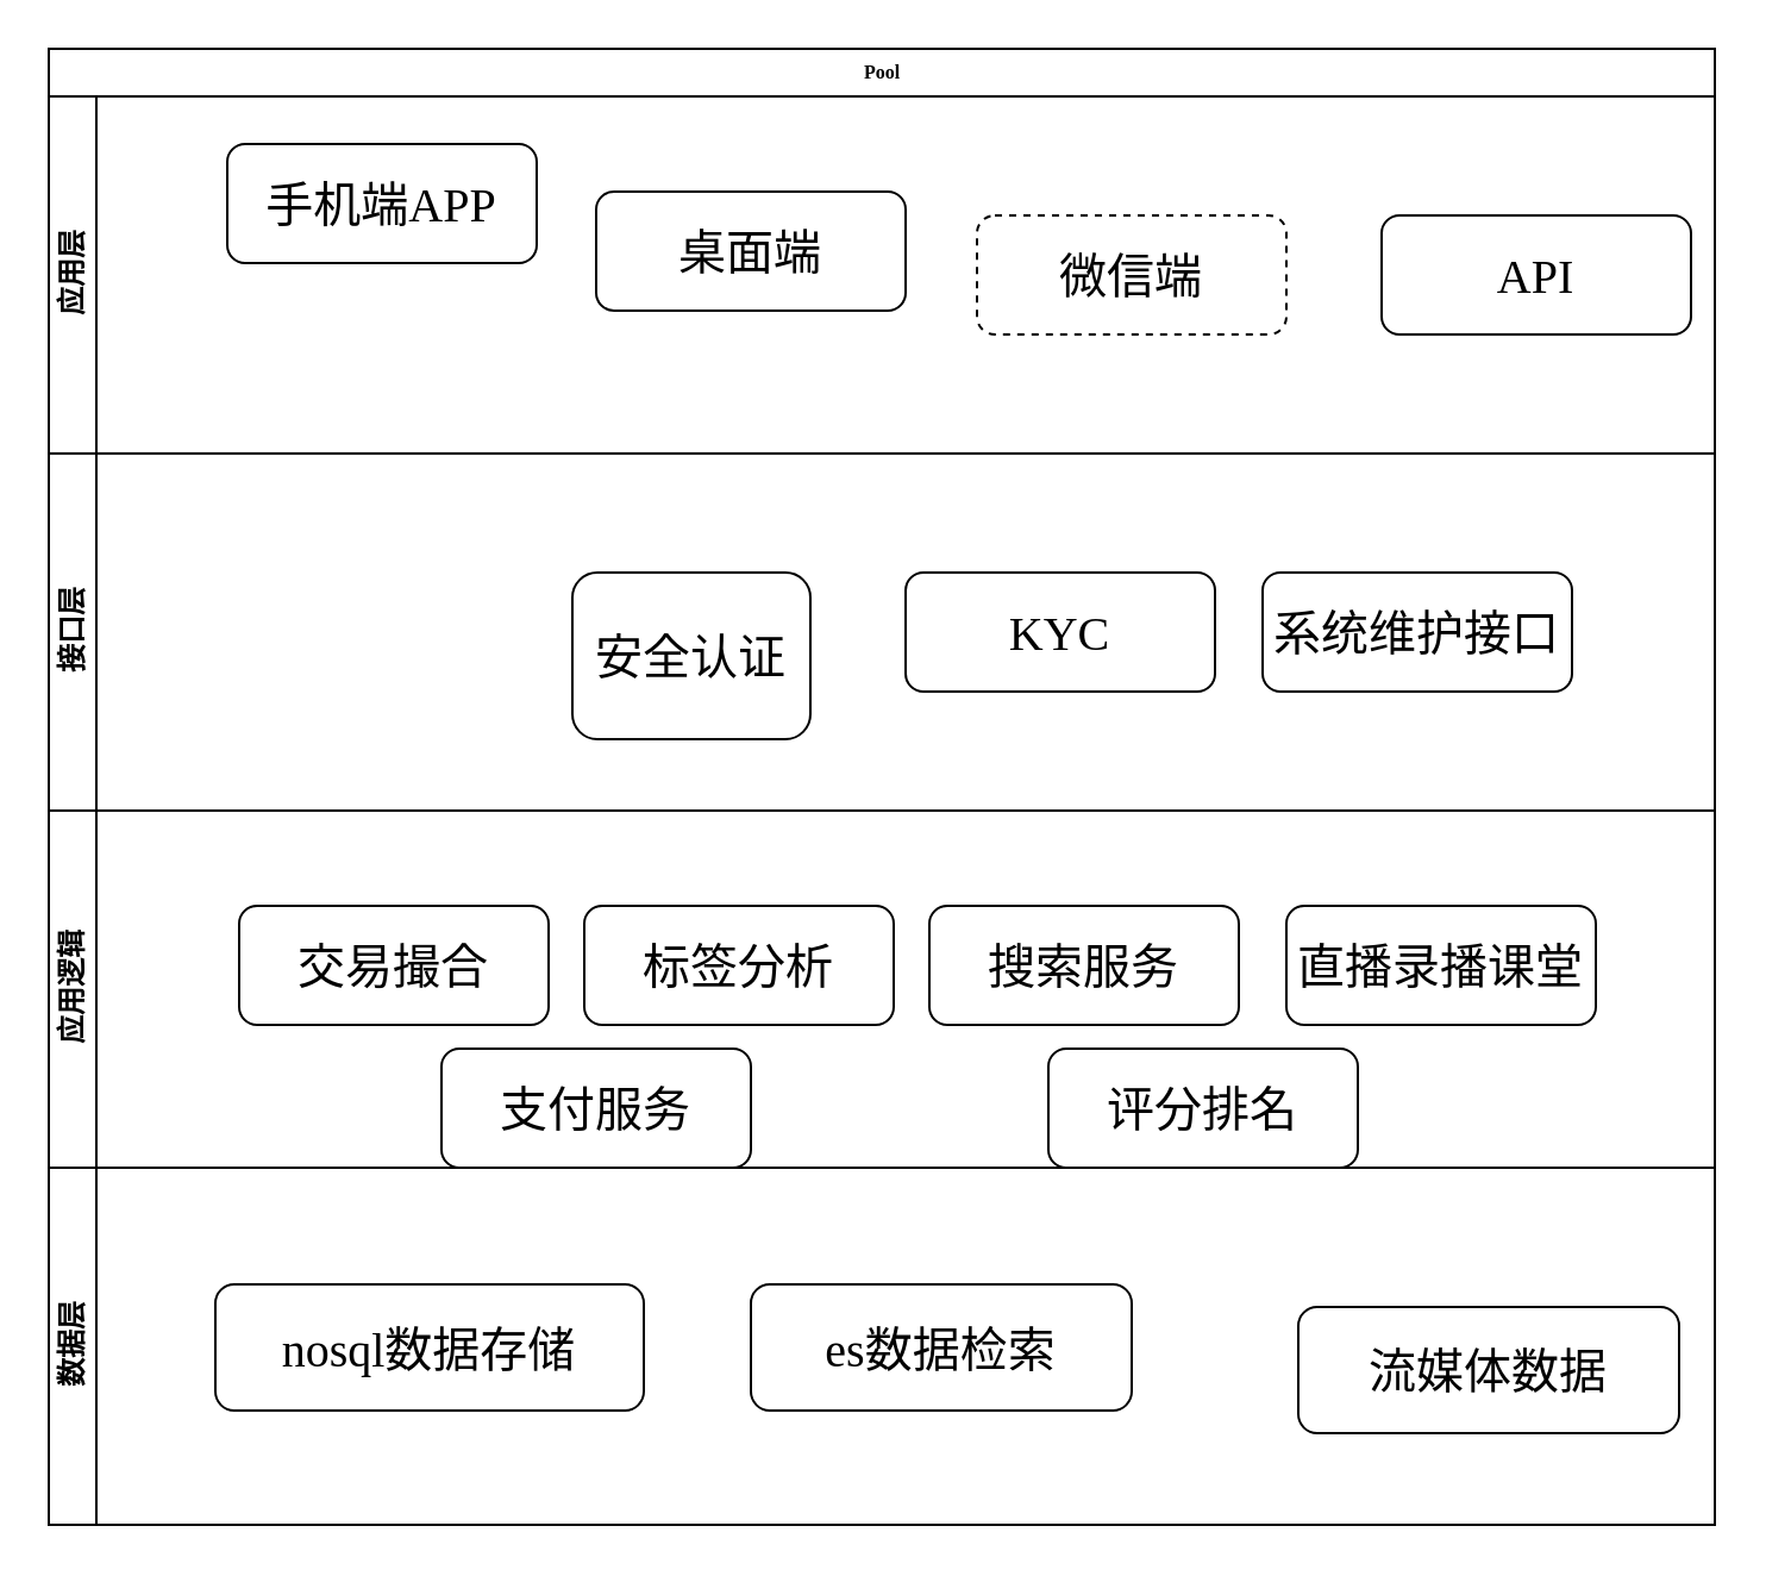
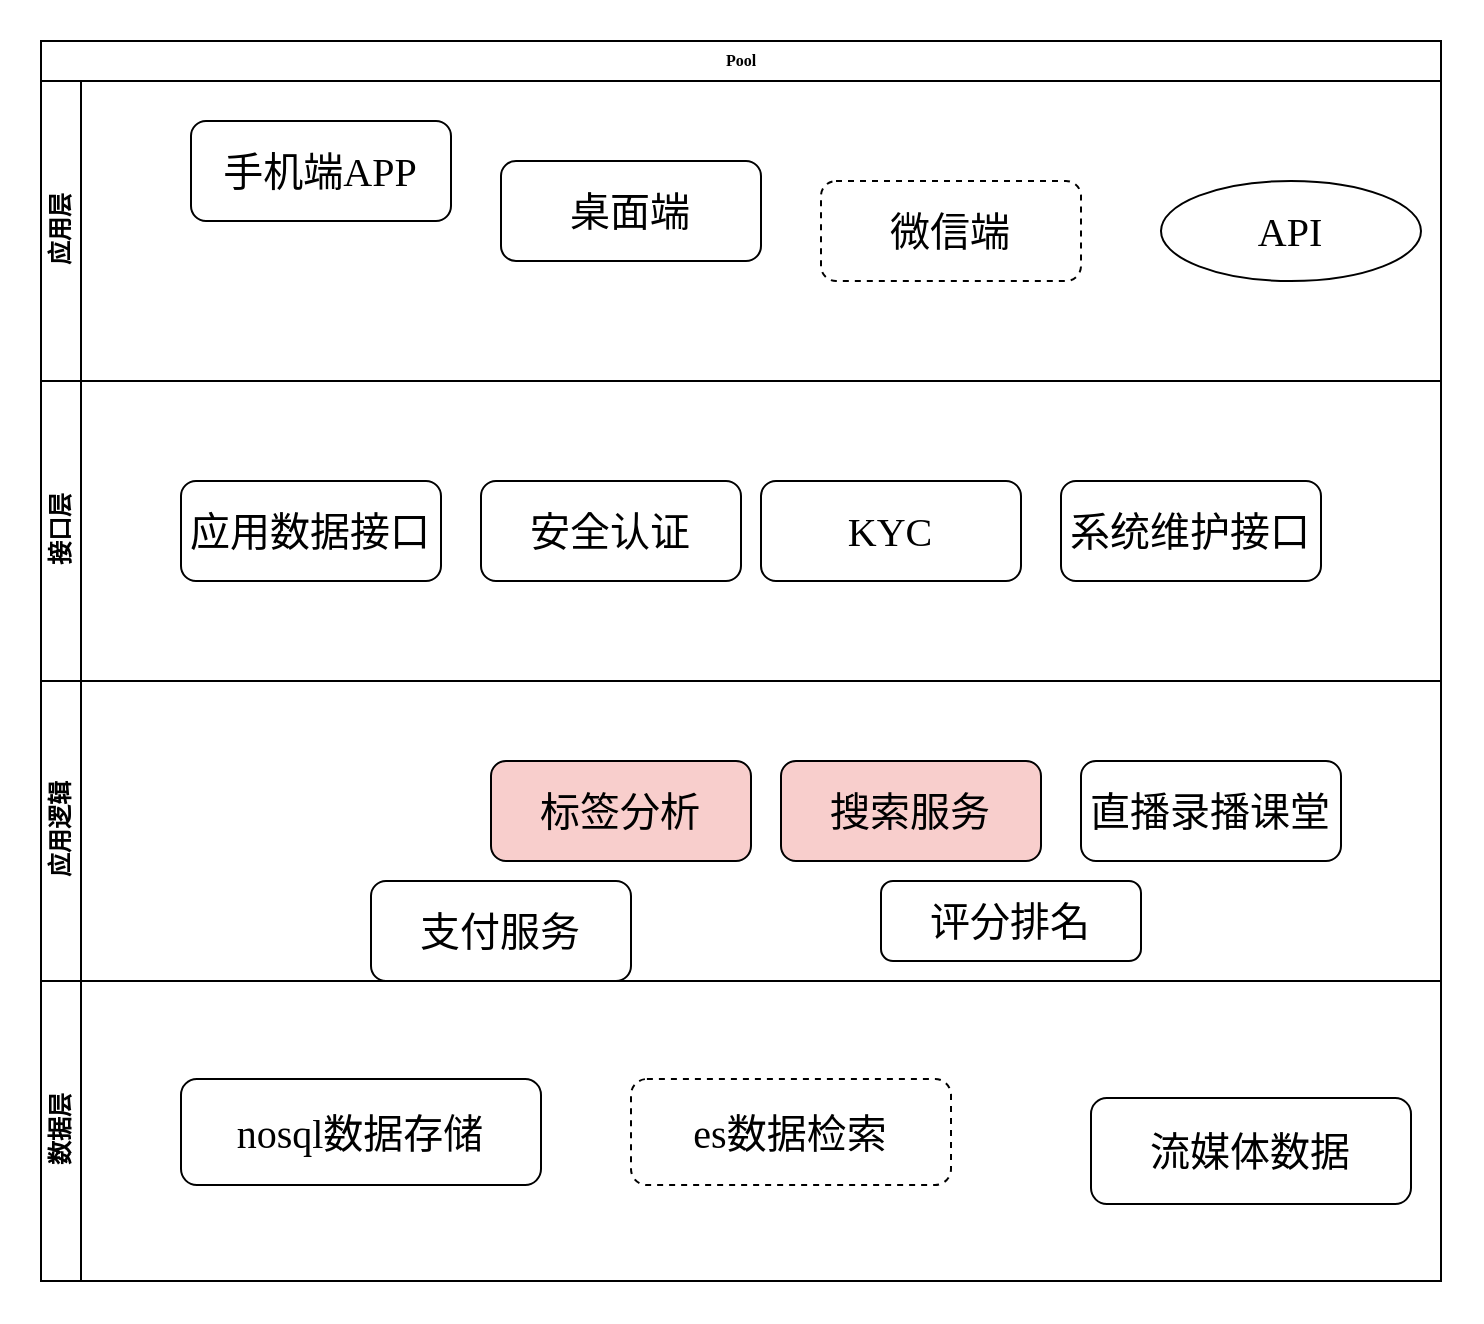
  <mxCell id="0" />
  <mxCell id="1" parent="0" />
  <mxCell id="2" value="Pool" style="swimlane;html=1;childLayout=stackLayout;horizontal=1;startSize=20;horizontalStack=0;rounded=0;shadow=0;labelBackgroundColor=none;strokeColor=#000000;strokeWidth=1;fillColor=#ffffff;fontFamily=Verdana;fontSize=8;fontColor=#000000;align=center;" parent="1" vertex="1"><mxGeometry x="20" y="20" width="700" height="470" as="geometry" /></mxCell>
  <mxCell id="3" value="应用层" style="swimlane;html=1;startSize=20;horizontal=0;" parent="2" vertex="1"><mxGeometry y="20" width="700" height="150" as="geometry" /></mxCell>
  <mxCell id="4" value="手机端APP" style="rounded=1;whiteSpace=wrap;html=1;shadow=0;labelBackgroundColor=none;strokeColor=#000000;strokeWidth=1;fillColor=#ffffff;fontFamily=Verdana;fontSize=20;fontColor=#000000;align=center;" vertex="1" parent="3"><mxGeometry x="75" y="20" width="130" height="50" as="geometry" /></mxCell>
  <mxCell id="5" value="桌面端" style="rounded=1;whiteSpace=wrap;html=1;shadow=0;labelBackgroundColor=none;strokeColor=#000000;strokeWidth=1;fillColor=#ffffff;fontFamily=Verdana;fontSize=20;fontColor=#000000;align=center;" vertex="1" parent="3"><mxGeometry x="230" y="40" width="130" height="50" as="geometry" /></mxCell>
  <mxCell id="6" value="微信端" style="rounded=1;whiteSpace=wrap;html=1;shadow=0;labelBackgroundColor=none;strokeColor=#000000;strokeWidth=1;fillColor=#ffffff;fontFamily=Verdana;fontSize=20;fontColor=#000000;align=center;dashed=1;" vertex="1" parent="3"><mxGeometry x="390" y="50" width="130" height="50" as="geometry" /></mxCell>
- <mxCell id="7" value="API" style="rounded=1;whiteSpace=wrap;html=1;shadow=0;labelBackgroundColor=none;strokeColor=#000000;strokeWidth=1;fillColor=#ffffff;fontFamily=Verdana;fontSize=20;fontColor=#000000;align=center;" vertex="1" parent="3"><mxGeometry x="560" y="50" width="130" height="50" as="geometry" /></mxCell>
+ <mxCell id="7" value="API" style="ellipse;whiteSpace=wrap;html=1;shadow=0;labelBackgroundColor=none;strokeColor=#000000;strokeWidth=1;fillColor=#ffffff;fontFamily=Verdana;fontSize=20;fontColor=#000000;align=center;" vertex="1" parent="3"><mxGeometry x="560" y="50" width="130" height="50" as="geometry" /></mxCell>
  <mxCell id="8" value="接口层&lt;br&gt;" style="swimlane;html=1;startSize=20;horizontal=0;" parent="2" vertex="1"><mxGeometry y="170" width="700" height="150" as="geometry" /></mxCell>
- <mxCell id="10" value="安全认证" style="rounded=1;whiteSpace=wrap;html=1;shadow=0;labelBackgroundColor=none;strokeColor=#000000;strokeWidth=1;fillColor=#ffffff;fontFamily=Verdana;fontSize=20;fontColor=#000000;align=center;" vertex="1" parent="8"><mxGeometry x="220" y="50" width="100" height="70" as="geometry" /></mxCell>
+ <mxCell id="9" value="应用数据接口" style="rounded=1;whiteSpace=wrap;html=1;shadow=0;labelBackgroundColor=none;strokeColor=#000000;strokeWidth=1;fillColor=#ffffff;fontFamily=Verdana;fontSize=20;fontColor=#000000;align=center;" vertex="1" parent="8"><mxGeometry x="70" y="50" width="130" height="50" as="geometry" /></mxCell>
+ <mxCell id="10" value="安全认证" style="rounded=1;whiteSpace=wrap;html=1;shadow=0;labelBackgroundColor=none;strokeColor=#000000;strokeWidth=1;fillColor=#ffffff;fontFamily=Verdana;fontSize=20;fontColor=#000000;align=center;" vertex="1" parent="8"><mxGeometry x="220" y="50" width="130" height="50" as="geometry" /></mxCell>
  <mxCell id="11" value="KYC" style="rounded=1;whiteSpace=wrap;html=1;shadow=0;labelBackgroundColor=none;strokeColor=#000000;strokeWidth=1;fillColor=#ffffff;fontFamily=Verdana;fontSize=20;fontColor=#000000;align=center;" vertex="1" parent="8"><mxGeometry x="360" y="50" width="130" height="50" as="geometry" /></mxCell>
  <mxCell id="12" value="系统维护接口" style="rounded=1;whiteSpace=wrap;html=1;shadow=0;labelBackgroundColor=none;strokeColor=#000000;strokeWidth=1;fillColor=#ffffff;fontFamily=Verdana;fontSize=20;fontColor=#000000;align=center;" vertex="1" parent="8"><mxGeometry x="510" y="50" width="130" height="50" as="geometry" /></mxCell>
  <mxCell id="13" value="应用逻辑" style="swimlane;html=1;startSize=20;horizontal=0;" parent="2" vertex="1"><mxGeometry y="320" width="700" height="150" as="geometry" /></mxCell>
- <mxCell id="14" value="交易撮合" style="rounded=1;whiteSpace=wrap;html=1;shadow=0;labelBackgroundColor=none;strokeColor=#000000;strokeWidth=1;fillColor=#ffffff;fontFamily=Verdana;fontSize=20;fontColor=#000000;align=center;" vertex="1" parent="13"><mxGeometry x="80" y="40" width="130" height="50" as="geometry" /></mxCell>
- <mxCell id="15" value="标签分析" style="rounded=1;whiteSpace=wrap;html=1;shadow=0;labelBackgroundColor=none;strokeColor=#000000;strokeWidth=1;fillColor=#ffffff;fontFamily=Verdana;fontSize=20;fontColor=#000000;align=center;" vertex="1" parent="13"><mxGeometry x="225" y="40" width="130" height="50" as="geometry" /></mxCell>
- <mxCell id="16" value="搜索服务" style="rounded=1;whiteSpace=wrap;html=1;shadow=0;labelBackgroundColor=none;strokeColor=#000000;strokeWidth=1;fillColor=#ffffff;fontFamily=Verdana;fontSize=20;fontColor=#000000;align=center;" vertex="1" parent="13"><mxGeometry x="370" y="40" width="130" height="50" as="geometry" /></mxCell>
+ <mxCell id="15" value="标签分析" style="rounded=1;whiteSpace=wrap;html=1;shadow=0;labelBackgroundColor=none;strokeColor=#000000;strokeWidth=1;fillColor=#f8cecc;fontFamily=Verdana;fontSize=20;fontColor=#000000;align=center;" vertex="1" parent="13"><mxGeometry x="225" y="40" width="130" height="50" as="geometry" /></mxCell>
+ <mxCell id="16" value="搜索服务" style="rounded=1;whiteSpace=wrap;html=1;shadow=0;labelBackgroundColor=none;strokeColor=#000000;strokeWidth=1;fillColor=#f8cecc;fontFamily=Verdana;fontSize=20;fontColor=#000000;align=center;" vertex="1" parent="13"><mxGeometry x="370" y="40" width="130" height="50" as="geometry" /></mxCell>
  <mxCell id="17" value="直播录播课堂" style="rounded=1;whiteSpace=wrap;html=1;shadow=0;labelBackgroundColor=none;strokeColor=#000000;strokeWidth=1;fillColor=#ffffff;fontFamily=Verdana;fontSize=20;fontColor=#000000;align=center;" vertex="1" parent="13"><mxGeometry x="520" y="40" width="130" height="50" as="geometry" /></mxCell>
  <mxCell id="18" value="支付服务" style="rounded=1;whiteSpace=wrap;html=1;shadow=0;labelBackgroundColor=none;strokeColor=#000000;strokeWidth=1;fillColor=#ffffff;fontFamily=Verdana;fontSize=20;fontColor=#000000;align=center;" vertex="1" parent="13"><mxGeometry x="165" y="100" width="130" height="50" as="geometry" /></mxCell>
- <mxCell id="19" value="评分排名" style="rounded=1;whiteSpace=wrap;html=1;shadow=0;labelBackgroundColor=none;strokeColor=#000000;strokeWidth=1;fillColor=#ffffff;fontFamily=Verdana;fontSize=20;fontColor=#000000;align=center;" vertex="1" parent="13"><mxGeometry x="420" y="100" width="130" height="50" as="geometry" /></mxCell>
+ <mxCell id="19" value="评分排名" style="rounded=1;whiteSpace=wrap;html=1;shadow=0;labelBackgroundColor=none;strokeColor=#000000;strokeWidth=1;fillColor=#ffffff;fontFamily=Verdana;fontSize=20;fontColor=#000000;align=center;" vertex="1" parent="13"><mxGeometry x="420" y="100" width="130" height="40" as="geometry" /></mxCell>
  <mxCell id="20" value="数据层" style="swimlane;html=1;startSize=20;horizontal=0;" vertex="1" parent="1"><mxGeometry x="20" y="490" width="700" height="150" as="geometry" /></mxCell>
  <mxCell id="21" value="nosql数据存储" style="rounded=1;whiteSpace=wrap;html=1;shadow=0;labelBackgroundColor=none;strokeColor=#000000;strokeWidth=1;fillColor=#ffffff;fontFamily=Verdana;fontSize=20;fontColor=#000000;align=center;" vertex="1" parent="20"><mxGeometry x="70" y="49" width="180" height="53" as="geometry" /></mxCell>
- <mxCell id="22" value="es数据检索" style="rounded=1;whiteSpace=wrap;html=1;shadow=0;labelBackgroundColor=none;strokeColor=#000000;strokeWidth=1;fillColor=#ffffff;fontFamily=Verdana;fontSize=20;fontColor=#000000;align=center;" vertex="1" parent="20"><mxGeometry x="295" y="49" width="160" height="53" as="geometry" /></mxCell>
+ <mxCell id="22" value="es数据检索" style="rounded=1;whiteSpace=wrap;html=1;shadow=0;labelBackgroundColor=none;strokeColor=#000000;strokeWidth=1;fillColor=#ffffff;fontFamily=Verdana;fontSize=20;fontColor=#000000;align=center;dashed=1;" vertex="1" parent="20"><mxGeometry x="295" y="49" width="160" height="53" as="geometry" /></mxCell>
  <mxCell id="23" value="流媒体数据" style="rounded=1;whiteSpace=wrap;html=1;shadow=0;labelBackgroundColor=none;strokeColor=#000000;strokeWidth=1;fillColor=#ffffff;fontFamily=Verdana;fontSize=20;fontColor=#000000;align=center;" vertex="1" parent="20"><mxGeometry x="525" y="58.5" width="160" height="53" as="geometry" /></mxCell>
